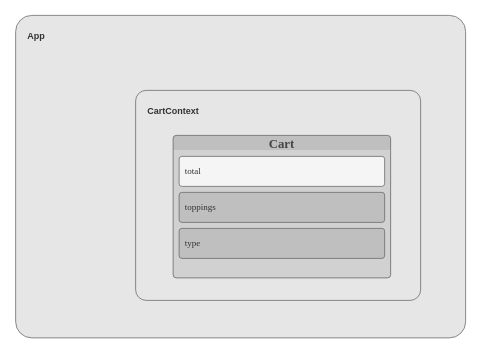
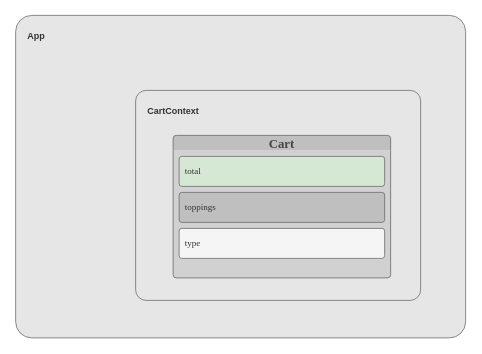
  <mxCell id="0" />
  <mxCell id="1" parent="0" />
  <mxCell id="2" value="App" style="rounded=1;whiteSpace=wrap;html=1;fontStyle=1;arcSize=5;align=left;verticalAlign=top;spacingLeft=8;spacingTop=8;fontSize=12;fontColor=#333333;strokeColor=#666666;fillColor=#E6E6E6;spacingBottom=16;spacing=8;container=1;dropTarget=1;recursiveResize=0;collapsible=0;" parent="1" vertex="1"><mxGeometry x="20" y="20" width="600" height="430" as="geometry" /></mxCell>
  <mxCell id="3" value="&lt;div&gt;CartContext&lt;/div&gt;&lt;div&gt;&lt;br&gt;&lt;/div&gt;" style="rounded=1;whiteSpace=wrap;html=1;fontStyle=1;arcSize=5;align=left;verticalAlign=top;spacingLeft=8;spacingTop=8;fontSize=12;fontColor=#333333;strokeColor=#666666;fillColor=#E6E6E6;spacingBottom=16;spacing=8;container=1;dropTarget=1;recursiveResize=0;collapsible=0;" parent="2" vertex="1"><mxGeometry x="160" y="100" width="380" height="280" as="geometry" /></mxCell>
  <mxCell id="4" value="Cart" style="swimlane;html=0;startSize=20;childLayout=stackLayout;horizontalStack=0;stackBorder=8;stackSpacing=8;resizeLast=0;resizeParent=1;swimlaneLine=0;swimlaneFillColor=#D1D1D1;dropTarget=1;collapsible=0;container=1;verticalAlign=middle;fontSize=17;fontStyle=1;labelPosition=center;verticalLabelPosition=middle;align=center;rounded=1;arcSize=7;autosize=1;perimeterSpacing=1;horizontal=1;allowArrows=0;fontFamily=Merriweather sans;fontSource=https%3A%2F%2Ffonts.googleapis.com%2Fcss%3Ffamily%3DMerriweather%2Bsans;fontColor=#454545;labelBorderColor=none;strokeColor=#616161;fillColor=#BFBFBF;resizeHeight=1;" parent="3" vertex="1"><mxGeometry x="50" y="60" width="290" height="190" as="geometry" /></mxCell>
- <mxCell id="5" value="total" style="rounded=1;whiteSpace=wrap;html=1;fontSize=12;startSize=0;align=left;labelPosition=center;verticalLabelPosition=middle;verticalAlign=top;shadow=0;fontFamily=Merriweather sans;fontStyle=0;strokeColor=#666666;fillColor=#f5f5f5;arcSize=9;spacingTop=0;spacingLeft=0;fontSource=https%3A%2F%2Ffonts.googleapis.com%2Fcss%3Ffamily%3DMerriweather%2Bsans;fontColor=#333333;spacing=8;autosize=1;" parent="4" vertex="1"><mxGeometry x="8" y="28" width="274" height="40" as="geometry" /></mxCell>
+ <mxCell id="5" value="total" style="rounded=1;whiteSpace=wrap;html=1;fontSize=12;startSize=0;align=left;labelPosition=center;verticalLabelPosition=middle;verticalAlign=top;shadow=0;fontFamily=Merriweather sans;fontStyle=0;strokeColor=#666666;fillColor=#d5e8d4;arcSize=9;spacingTop=0;spacingLeft=0;fontSource=https%3A%2F%2Ffonts.googleapis.com%2Fcss%3Ffamily%3DMerriweather%2Bsans;fontColor=#333333;spacing=8;autosize=1;" parent="4" vertex="1"><mxGeometry x="8" y="28" width="274" height="40" as="geometry" /></mxCell>
  <mxCell id="6" value="toppings" style="rounded=1;whiteSpace=wrap;html=1;fontSize=12;startSize=0;align=left;labelPosition=center;verticalLabelPosition=middle;verticalAlign=top;shadow=0;fontFamily=Merriweather sans;fontStyle=0;strokeColor=#666666;fillColor=#bfbfbf;arcSize=9;spacingTop=0;spacingLeft=0;fontSource=https%3A%2F%2Ffonts.googleapis.com%2Fcss%3Ffamily%3DMerriweather%2Bsans;fontColor=#333333;spacing=8;autosize=1;" parent="4" vertex="1"><mxGeometry x="8" y="76" width="274" height="40" as="geometry" /></mxCell>
- <mxCell id="7" value="type" style="rounded=1;whiteSpace=wrap;html=1;fontSize=12;startSize=0;align=left;labelPosition=center;verticalLabelPosition=middle;verticalAlign=top;shadow=0;fontFamily=Merriweather sans;fontStyle=0;strokeColor=#666666;fillColor=#bfbfbf;arcSize=9;spacingTop=0;spacingLeft=0;fontSource=https%3A%2F%2Ffonts.googleapis.com%2Fcss%3Ffamily%3DMerriweather%2Bsans;fontColor=#333333;spacing=8;autosize=1;" parent="4" vertex="1"><mxGeometry x="8" y="124" width="274" height="40" as="geometry" /></mxCell>
+ <mxCell id="7" value="type" style="rounded=1;whiteSpace=wrap;html=1;fontSize=12;startSize=0;align=left;labelPosition=center;verticalLabelPosition=middle;verticalAlign=top;shadow=0;fontFamily=Merriweather sans;fontStyle=0;strokeColor=#666666;fillColor=#f5f5f5;arcSize=9;spacingTop=0;spacingLeft=0;fontSource=https%3A%2F%2Ffonts.googleapis.com%2Fcss%3Ffamily%3DMerriweather%2Bsans;fontColor=#333333;spacing=8;autosize=1;" parent="4" vertex="1"><mxGeometry x="8" y="124" width="274" height="40" as="geometry" /></mxCell>
